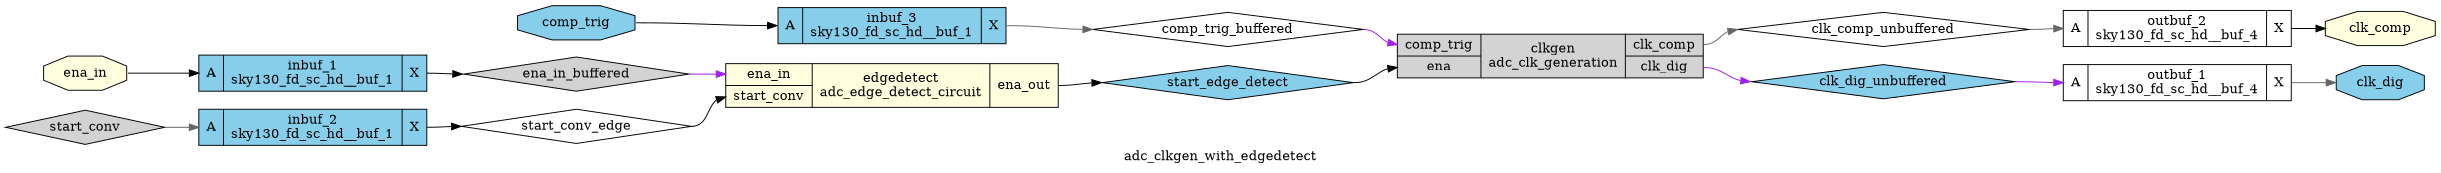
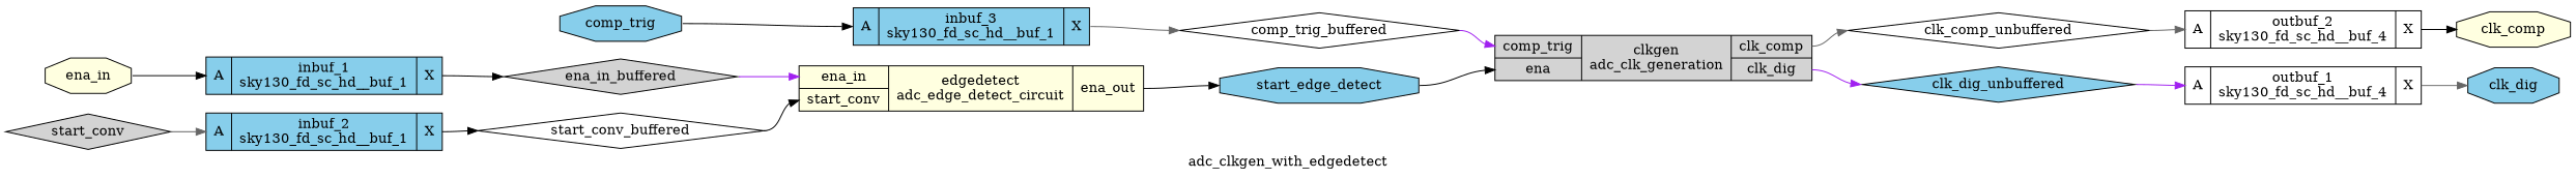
  digraph {
    label=adc_clkgen_with_edgedetect
    rankdir=LR
    remincross=true
    node [color=black fillcolor=skyblue fontcolor=black shape=diamond style=filled]
    edge [color=black headport=w tailport=e]
    n1 [fillcolor=white label=clk_comp_unbuffered]
    n2 [fillcolor=white label="{{<p16> A}|outbuf_2\nsky130_fd_sc_hd__buf_4|{<p17> X}}" shape=record color="" fontcolor=""]
    n3 [fillcolor=lightyellow label=clk_comp shape=octagon]
    n4 [label=clk_dig_unbuffered]
    n5 [fillcolor=white label="{{<p16> A}|outbuf_1\nsky130_fd_sc_hd__buf_4|{<p17> X}}" shape=record color="" fontcolor=""]
    n6 [label=clk_dig shape=octagon]
    n7 [fillcolor=white label=comp_trig_buffered]
    n8 [fillcolor=lightgrey label="{{<p9> comp_trig|<p12> ena}|clkgen\nadc_clk_generation|{<p7> clk_comp|<p8> clk_dig}}" shape=record color="" fontcolor=""]
-   n9 [fillcolor=white label=start_conv_edge]
+   n9 [fillcolor=white label=start_conv_buffered]
    n10 [fillcolor=lightyellow label="{{<p11> ena_in|<p10> start_conv}|edgedetect\nadc_edge_detect_circuit|{<p14> ena_out}}" shape=record color="" fontcolor=""]
-   n11 [label=start_edge_detect]
+   n11 [label=start_edge_detect shape=octagon]
    n12 [fillcolor=lightgrey label=ena_in_buffered]
    n13 [label=comp_trig shape=octagon]
    n14 [label="{{<p16> A}|inbuf_3\nsky130_fd_sc_hd__buf_1|{<p17> X}}" shape=record color="" fontcolor=""]
    n15 [fillcolor=lightgrey label=start_conv]
    n16 [label="{{<p16> A}|inbuf_2\nsky130_fd_sc_hd__buf_1|{<p17> X}}" shape=record color="" fontcolor=""]
    n17 [fillcolor=lightyellow label=ena_in shape=octagon]
    n18 [label="{{<p16> A}|inbuf_1\nsky130_fd_sc_hd__buf_1|{<p17> X}}" shape=record color="" fontcolor=""]
    n1 -> n2 [color=gray40 headport="p16:w"]
    n2 -> n3 [tailport="p17:e"]
    n4 -> n5 [color=purple headport="p16:w"]
    n5 -> n6 [color=gray40 tailport="p17:e"]
    n7 -> n8 [color=purple headport="p9:w"]
    n8 -> n1 [color=gray40 tailport="p7:e"]
    n8 -> n4 [color=purple tailport="p8:e"]
    n9 -> n10 [headport="p10:w"]
    n10 -> n11 [tailport="p14:e"]
    n11 -> n8 [headport="p12:w"]
    n12 -> n10 [color=purple headport="p11:w"]
    n13 -> n14 [headport="p16:w"]
    n14 -> n7 [color=gray40 tailport="p17:e"]
    n15 -> n16 [color=gray40 headport="p16:w"]
    n16 -> n9 [tailport="p17:e"]
    n17 -> n18 [headport="p16:w"]
    n18 -> n12 [tailport="p17:e"]
  }
